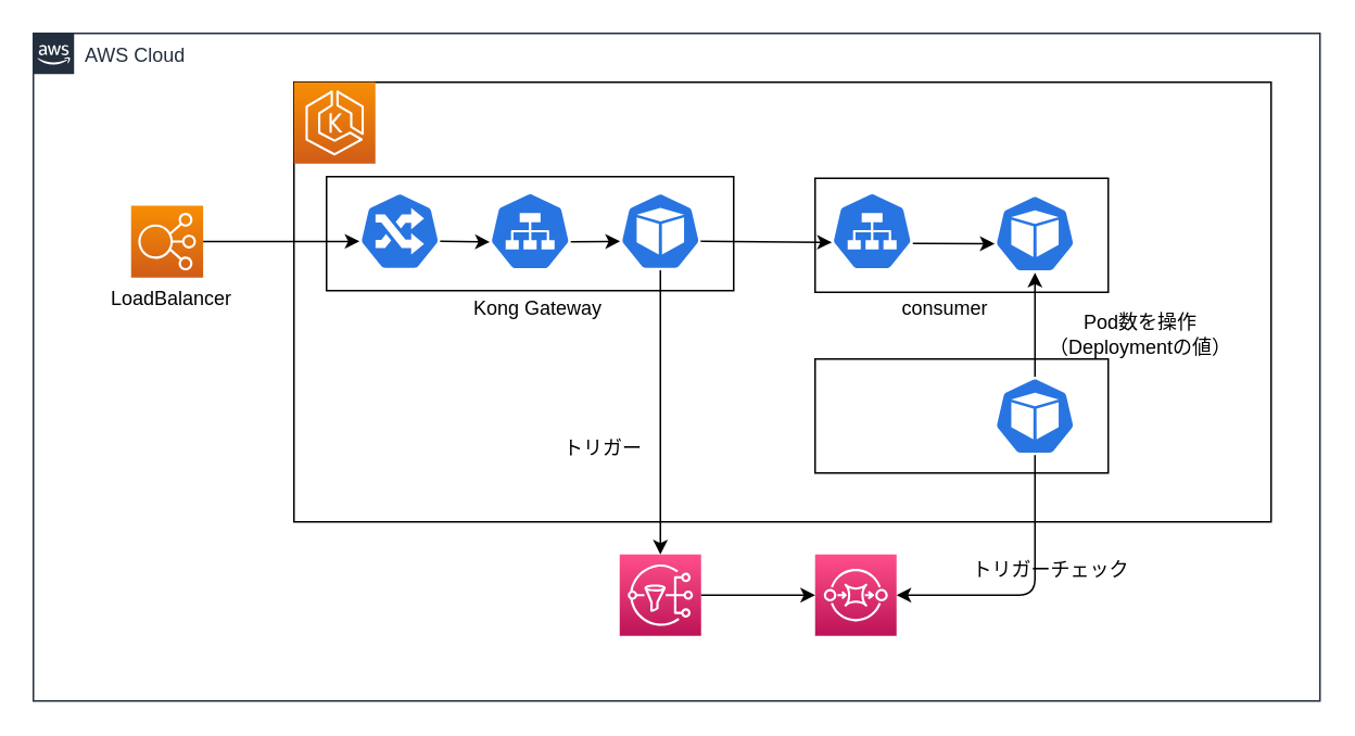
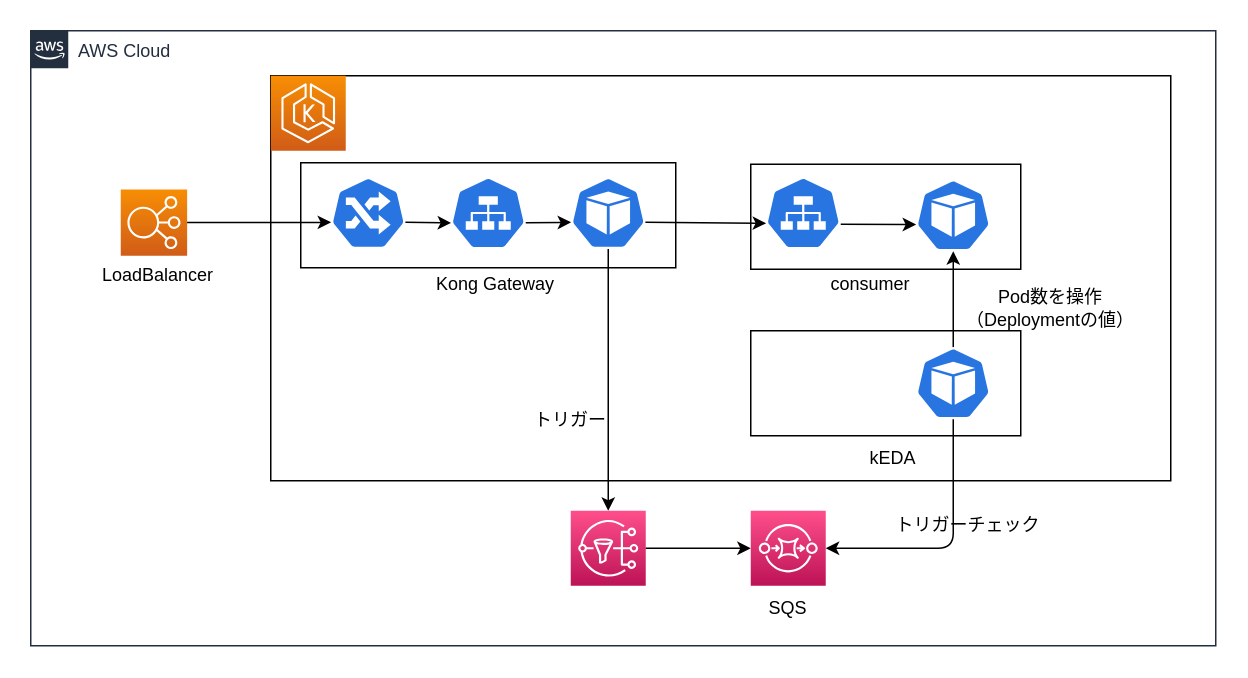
  <mxCell id="0" />
  <mxCell id="1" parent="0" />
  <mxCell id="2" value="AWS Cloud" style="points=[[0,0],[0.25,0],[0.5,0],[0.75,0],[1,0],[1,0.25],[1,0.5],[1,0.75],[1,1],[0.75,1],[0.5,1],[0.25,1],[0,1],[0,0.75],[0,0.5],[0,0.25]];outlineConnect=0;gradientColor=none;html=1;whiteSpace=wrap;fontSize=12;fontStyle=0;container=1;pointerEvents=0;collapsible=0;recursiveResize=0;shape=mxgraph.aws4.group;grIcon=mxgraph.aws4.group_aws_cloud_alt;strokeColor=#232F3E;fillColor=none;verticalAlign=top;align=left;spacingLeft=30;fontColor=#232F3E;dashed=0;" vertex="1" parent="1"><mxGeometry x="20" y="20" width="790" height="410" as="geometry" /></mxCell>
  <mxCell id="3" value="" style="rounded=0;whiteSpace=wrap;html=1;fillColor=none;" vertex="1" parent="2"><mxGeometry x="160" y="30" width="600" height="270" as="geometry" /></mxCell>
  <mxCell id="4" value="" style="rounded=0;whiteSpace=wrap;html=1;fillColor=none;" vertex="1" parent="2"><mxGeometry x="480" y="89" width="180" height="70" as="geometry" /></mxCell>
  <mxCell id="5" value="" style="rounded=0;whiteSpace=wrap;html=1;fillColor=none;" vertex="1" parent="2"><mxGeometry x="180" y="88" width="250" height="70" as="geometry" /></mxCell>
  <mxCell id="6" value="" style="sketch=0;points=[[0,0,0],[0.25,0,0],[0.5,0,0],[0.75,0,0],[1,0,0],[0,1,0],[0.25,1,0],[0.5,1,0],[0.75,1,0],[1,1,0],[0,0.25,0],[0,0.5,0],[0,0.75,0],[1,0.25,0],[1,0.5,0],[1,0.75,0]];outlineConnect=0;fontColor=#232F3E;gradientColor=#F78E04;gradientDirection=north;fillColor=#D05C17;strokeColor=#ffffff;dashed=0;verticalLabelPosition=bottom;verticalAlign=top;align=center;html=1;fontSize=12;fontStyle=0;aspect=fixed;shape=mxgraph.aws4.resourceIcon;resIcon=mxgraph.aws4.elastic_load_balancing;" vertex="1" parent="2"><mxGeometry x="60" y="105.75" width="44.25" height="44.25" as="geometry" /></mxCell>
  <mxCell id="7" value="" style="sketch=0;html=1;dashed=0;whitespace=wrap;fillColor=#2875E2;strokeColor=#ffffff;points=[[0.005,0.63,0],[0.1,0.2,0],[0.9,0.2,0],[0.5,0,0],[0.995,0.63,0],[0.72,0.99,0],[0.5,1,0],[0.28,0.99,0]];shape=mxgraph.kubernetes.icon;prIcon=pod" vertex="1" parent="2"><mxGeometry x="590" y="99" width="50" height="48" as="geometry" /></mxCell>
  <mxCell id="8" value="" style="sketch=0;html=1;dashed=0;whitespace=wrap;fillColor=#2875E2;strokeColor=#ffffff;points=[[0.005,0.63,0],[0.1,0.2,0],[0.9,0.2,0],[0.5,0,0],[0.995,0.63,0],[0.72,0.99,0],[0.5,1,0],[0.28,0.99,0]];shape=mxgraph.kubernetes.icon;prIcon=ing" vertex="1" parent="2"><mxGeometry x="200" y="97.5" width="50" height="48" as="geometry" /></mxCell>
  <mxCell id="9" value="" style="sketch=0;html=1;dashed=0;whitespace=wrap;fillColor=#2875E2;strokeColor=#ffffff;points=[[0.005,0.63,0],[0.1,0.2,0],[0.9,0.2,0],[0.5,0,0],[0.995,0.63,0],[0.72,0.99,0],[0.5,1,0],[0.28,0.99,0]];shape=mxgraph.kubernetes.icon;prIcon=svc" vertex="1" parent="2"><mxGeometry x="490" y="95.25" width="50" height="52.5" as="geometry" /></mxCell>
  <mxCell id="10" value="" style="sketch=0;html=1;dashed=0;whitespace=wrap;fillColor=#2875E2;strokeColor=#ffffff;points=[[0.005,0.63,0],[0.1,0.2,0],[0.9,0.2,0],[0.5,0,0],[0.995,0.63,0],[0.72,0.99,0],[0.5,1,0],[0.28,0.99,0]];shape=mxgraph.kubernetes.icon;prIcon=pod" vertex="1" parent="2"><mxGeometry x="360" y="97.5" width="50" height="48" as="geometry" /></mxCell>
  <mxCell id="11" value="" style="sketch=0;html=1;dashed=0;whitespace=wrap;fillColor=#2875E2;strokeColor=#ffffff;points=[[0.005,0.63,0],[0.1,0.2,0],[0.9,0.2,0],[0.5,0,0],[0.995,0.63,0],[0.72,0.99,0],[0.5,1,0],[0.28,0.99,0]];shape=mxgraph.kubernetes.icon;prIcon=svc" vertex="1" parent="2"><mxGeometry x="280" y="96" width="50" height="51" as="geometry" /></mxCell>
  <mxCell id="12" value="" style="sketch=0;points=[[0,0,0],[0.25,0,0],[0.5,0,0],[0.75,0,0],[1,0,0],[0,1,0],[0.25,1,0],[0.5,1,0],[0.75,1,0],[1,1,0],[0,0.25,0],[0,0.5,0],[0,0.75,0],[1,0.25,0],[1,0.5,0],[1,0.75,0]];outlineConnect=0;fontColor=#232F3E;gradientColor=#F78E04;gradientDirection=north;fillColor=#D05C17;strokeColor=#ffffff;dashed=0;verticalLabelPosition=bottom;verticalAlign=top;align=center;html=1;fontSize=12;fontStyle=0;aspect=fixed;shape=mxgraph.aws4.resourceIcon;resIcon=mxgraph.aws4.eks;" vertex="1" parent="2"><mxGeometry x="160" y="30" width="50" height="50" as="geometry" /></mxCell>
  <mxCell id="13" value="consumer" style="text;html=1;strokeColor=none;fillColor=none;align=center;verticalAlign=middle;whiteSpace=wrap;rounded=0;" vertex="1" parent="2"><mxGeometry x="530" y="154" width="60" height="30" as="geometry" /></mxCell>
  <mxCell id="14" value="Kong Gateway" style="text;html=1;strokeColor=none;fillColor=none;align=center;verticalAlign=middle;whiteSpace=wrap;rounded=0;" vertex="1" parent="2"><mxGeometry x="260" y="154" width="100" height="30" as="geometry" /></mxCell>
  <mxCell id="15" value="" style="endArrow=classic;html=1;entryX=0.005;entryY=0.63;entryDx=0;entryDy=0;entryPerimeter=0;exitX=0.995;exitY=0.63;exitDx=0;exitDy=0;exitPerimeter=0;" edge="1" parent="2" source="10" target="9"><mxGeometry width="50" height="50" relative="1" as="geometry"><mxPoint x="430" y="129" as="sourcePoint" /><mxPoint x="480" y="129" as="targetPoint" /></mxGeometry></mxCell>
  <mxCell id="16" value="" style="endArrow=classic;html=1;entryX=0.5;entryY=1;entryDx=0;entryDy=0;entryPerimeter=0;exitX=0.5;exitY=0;exitDx=0;exitDy=0;exitPerimeter=0;" edge="1" parent="2" source="26" target="7"><mxGeometry width="50" height="50" relative="1" as="geometry"><mxPoint x="575" y="200" as="sourcePoint" /><mxPoint x="490" y="139" as="targetPoint" /></mxGeometry></mxCell>
  <mxCell id="17" value="" style="endArrow=classic;html=1;entryX=0.005;entryY=0.63;entryDx=0;entryDy=0;entryPerimeter=0;" edge="1" parent="2" target="7"><mxGeometry width="50" height="50" relative="1" as="geometry"><mxPoint x="540" y="129" as="sourcePoint" /><mxPoint x="490" y="139" as="targetPoint" /></mxGeometry></mxCell>
  <mxCell id="18" value="" style="endArrow=classic;html=1;exitX=0.5;exitY=1;exitDx=0;exitDy=0;exitPerimeter=0;" edge="1" parent="2" source="10" target="24"><mxGeometry width="50" height="50" relative="1" as="geometry"><mxPoint x="419.75" y="139.24" as="sourcePoint" /><mxPoint x="500.25" y="139.24" as="targetPoint" /></mxGeometry></mxCell>
  <mxCell id="19" value="" style="endArrow=classic;html=1;entryX=0.005;entryY=0.63;entryDx=0;entryDy=0;entryPerimeter=0;" edge="1" parent="2" source="6" target="8"><mxGeometry width="50" height="50" relative="1" as="geometry"><mxPoint x="419.75" y="139.24" as="sourcePoint" /><mxPoint x="220" y="123" as="targetPoint" /></mxGeometry></mxCell>
  <mxCell id="20" value="" style="endArrow=classic;html=1;entryX=0.005;entryY=0.63;entryDx=0;entryDy=0;entryPerimeter=0;exitX=0.995;exitY=0.63;exitDx=0;exitDy=0;exitPerimeter=0;" edge="1" parent="2" source="8" target="11"><mxGeometry width="50" height="50" relative="1" as="geometry"><mxPoint x="419.75" y="139.24" as="sourcePoint" /><mxPoint x="500.25" y="139.24" as="targetPoint" /></mxGeometry></mxCell>
  <mxCell id="21" value="" style="endArrow=classic;html=1;entryX=0.005;entryY=0.63;entryDx=0;entryDy=0;entryPerimeter=0;" edge="1" parent="2" target="10"><mxGeometry width="50" height="50" relative="1" as="geometry"><mxPoint x="330" y="128" as="sourcePoint" /><mxPoint x="295.25" y="139.24" as="targetPoint" /></mxGeometry></mxCell>
  <mxCell id="22" value="Pod数を操作（Deploymentの値）" style="text;html=1;strokeColor=none;fillColor=none;align=center;verticalAlign=middle;whiteSpace=wrap;rounded=0;" vertex="1" parent="2"><mxGeometry x="620" y="170" width="120" height="30" as="geometry" /></mxCell>
  <mxCell id="23" value="" style="rounded=0;whiteSpace=wrap;html=1;fillColor=none;" vertex="1" parent="2"><mxGeometry x="480" y="200" width="180" height="70" as="geometry" /></mxCell>
  <mxCell id="24" value="" style="sketch=0;points=[[0,0,0],[0.25,0,0],[0.5,0,0],[0.75,0,0],[1,0,0],[0,1,0],[0.25,1,0],[0.5,1,0],[0.75,1,0],[1,1,0],[0,0.25,0],[0,0.5,0],[0,0.75,0],[1,0.25,0],[1,0.5,0],[1,0.75,0]];outlineConnect=0;fontColor=#232F3E;gradientColor=#FF4F8B;gradientDirection=north;fillColor=#BC1356;strokeColor=#ffffff;dashed=0;verticalLabelPosition=bottom;verticalAlign=top;align=center;html=1;fontSize=12;fontStyle=0;aspect=fixed;shape=mxgraph.aws4.resourceIcon;resIcon=mxgraph.aws4.sns;" vertex="1" parent="2"><mxGeometry x="360" y="320" width="50" height="50" as="geometry" /></mxCell>
  <mxCell id="25" value="" style="sketch=0;points=[[0,0,0],[0.25,0,0],[0.5,0,0],[0.75,0,0],[1,0,0],[0,1,0],[0.25,1,0],[0.5,1,0],[0.75,1,0],[1,1,0],[0,0.25,0],[0,0.5,0],[0,0.75,0],[1,0.25,0],[1,0.5,0],[1,0.75,0]];outlineConnect=0;fontColor=#232F3E;gradientColor=#FF4F8B;gradientDirection=north;fillColor=#BC1356;strokeColor=#ffffff;dashed=0;verticalLabelPosition=bottom;verticalAlign=top;align=center;html=1;fontSize=12;fontStyle=0;aspect=fixed;shape=mxgraph.aws4.resourceIcon;resIcon=mxgraph.aws4.sqs;" vertex="1" parent="2"><mxGeometry x="480" y="320" width="50" height="50" as="geometry" /></mxCell>
  <mxCell id="26" value="" style="sketch=0;html=1;dashed=0;whitespace=wrap;fillColor=#2875E2;strokeColor=#ffffff;points=[[0.005,0.63,0],[0.1,0.2,0],[0.9,0.2,0],[0.5,0,0],[0.995,0.63,0],[0.72,0.99,0],[0.5,1,0],[0.28,0.99,0]];shape=mxgraph.kubernetes.icon;prIcon=pod" vertex="1" parent="2"><mxGeometry x="590" y="211" width="50" height="48" as="geometry" /></mxCell>
+ <mxCell id="27" value="kEDA" style="text;html=1;strokeColor=none;fillColor=none;align=center;verticalAlign=middle;whiteSpace=wrap;rounded=0;" vertex="1" parent="2"><mxGeometry x="545" y="270" width="60" height="30" as="geometry" /></mxCell>
  <mxCell id="28" value="" style="endArrow=classic;html=1;exitX=1;exitY=0.5;exitDx=0;exitDy=0;exitPerimeter=0;entryX=0;entryY=0.5;entryDx=0;entryDy=0;entryPerimeter=0;" edge="1" parent="2" source="24" target="25"><mxGeometry width="50" height="50" relative="1" as="geometry"><mxPoint x="395" y="187" as="sourcePoint" /><mxPoint x="395" y="330" as="targetPoint" /></mxGeometry></mxCell>
- <mxCell id="29" value="トリガー" style="text;html=1;strokeColor=none;fillColor=none;align=center;verticalAlign=middle;whiteSpace=wrap;rounded=0;" vertex="1" parent="2"><mxGeometry x="320" y="240" width="60" height="30" as="geometry" /></mxCell>
+ <mxCell id="29" value="トリガー" style="text;html=1;strokeColor=none;fillColor=none;align=center;verticalAlign=middle;whiteSpace=wrap;rounded=0;" vertex="1" parent="2"><mxGeometry x="330" y="245" width="60" height="30" as="geometry" /></mxCell>
  <mxCell id="30" value="" style="endArrow=classic;html=1;entryX=1;entryY=0.5;entryDx=0;entryDy=0;entryPerimeter=0;exitX=0.5;exitY=1;exitDx=0;exitDy=0;exitPerimeter=0;" edge="1" parent="2" source="26" target="25"><mxGeometry width="50" height="50" relative="1" as="geometry"><mxPoint x="625" y="221" as="sourcePoint" /><mxPoint x="625" y="177" as="targetPoint" /><Array as="points"><mxPoint x="615" y="345" /></Array></mxGeometry></mxCell>
+ <mxCell id="31" value="SQS" style="text;html=1;strokeColor=none;fillColor=none;align=center;verticalAlign=middle;whiteSpace=wrap;rounded=0;" vertex="1" parent="2"><mxGeometry x="480" y="370" width="50" height="30" as="geometry" /></mxCell>
  <mxCell id="32" value="トリガーチェック" style="text;html=1;strokeColor=none;fillColor=none;align=center;verticalAlign=middle;whiteSpace=wrap;rounded=0;" vertex="1" parent="2"><mxGeometry x="570" y="315" width="110" height="30" as="geometry" /></mxCell>
  <mxCell id="33" value="LoadBalancer" style="text;html=1;strokeColor=none;fillColor=none;align=center;verticalAlign=middle;whiteSpace=wrap;rounded=0;" vertex="1" parent="2"><mxGeometry x="60" y="147.75" width="50" height="30" as="geometry" /></mxCell>
